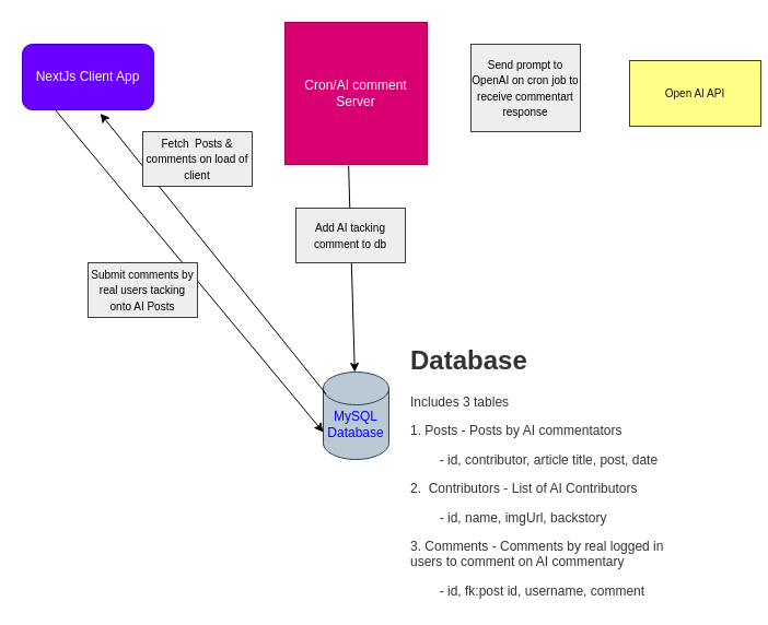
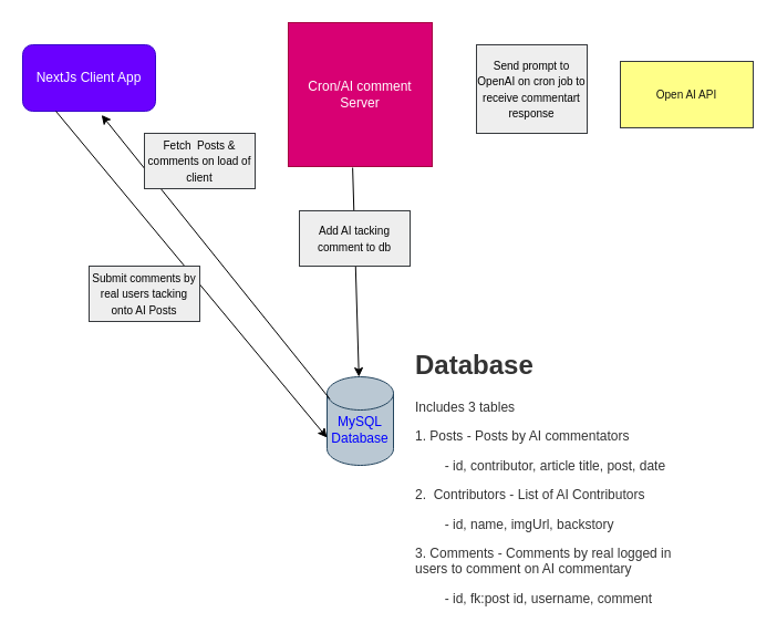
  <mxCell id="0" />
  <mxCell id="1" parent="0" />
  <mxCell id="2" value="" style="shape=cylinder3;whiteSpace=wrap;html=1;boundedLbl=1;backgroundOutline=1;size=15;fillColor=#bac8d3;strokeColor=#23445d;" vertex="1" parent="1"><mxGeometry x="295" y="340" width="60" height="80" as="geometry" /></mxCell>
  <mxCell id="3" value="&lt;font color=&quot;#0000ff&quot;&gt;MySQL Database&lt;/font&gt;" style="text;html=1;strokeColor=none;fillColor=none;align=center;verticalAlign=middle;whiteSpace=wrap;rounded=0;" vertex="1" parent="1"><mxGeometry x="295" y="380" width="60" height="15" as="geometry" /></mxCell>
  <mxCell id="4" value="&lt;h1&gt;Database&lt;/h1&gt;&lt;p&gt;Includes 3 tables&lt;/p&gt;&lt;p&gt;1. Posts - Posts by AI commentators&lt;/p&gt;&lt;p&gt;&lt;span style=&quot;white-space: pre;&quot;&gt;&#09;&lt;/span&gt;- id, contributor, article title, post, date&lt;br&gt;&lt;/p&gt;&lt;p&gt;2.&amp;nbsp; Contributors - List of AI Contributors&lt;/p&gt;&lt;p&gt;&lt;span style=&quot;white-space: pre;&quot;&gt;&#09;&lt;/span&gt;- id, name, imgUrl, backstory&lt;/p&gt;&lt;p&gt;3. Comments - Comments by real logged in users to comment on AI commentary&lt;/p&gt;&lt;p&gt;&lt;span style=&quot;white-space: pre;&quot;&gt;&#09;&lt;/span&gt;- id, fk:post id, username, comment&lt;br&gt;&lt;/p&gt;" style="text;html=1;strokeColor=none;fillColor=#FFFFFF;spacing=5;spacingTop=-20;whiteSpace=wrap;overflow=hidden;rounded=0;fontColor=#333333;" vertex="1" parent="1"><mxGeometry x="370" y="310" width="270" height="240" as="geometry" /></mxCell>
  <mxCell id="5" value="NextJs Client App" style="rounded=1;whiteSpace=wrap;html=1;fillColor=#6a00ff;strokeColor=#3700CC;fontColor=#ffffff;" vertex="1" parent="1"><mxGeometry x="20" y="40" width="120" height="60" as="geometry" /></mxCell>
  <mxCell id="6" value="Cron/AI comment Server" style="whiteSpace=wrap;html=1;aspect=fixed;fontColor=#ffffff;fillColor=#d80073;strokeColor=#A50040;" vertex="1" parent="1"><mxGeometry x="260" y="20" width="130" height="130" as="geometry" /></mxCell>
  <mxCell id="7" value="" style="endArrow=classic;html=1;fontColor=#333333;entryX=0;entryY=1;entryDx=0;entryDy=0;exitX=0.25;exitY=1;exitDx=0;exitDy=0;" edge="1" parent="1" source="5" target="3"><mxGeometry width="50" height="50" relative="1" as="geometry"><mxPoint x="50" y="110" as="sourcePoint" /><mxPoint x="280" y="391.379" as="targetPoint" /></mxGeometry></mxCell>
  <mxCell id="8" value="" style="endArrow=classic;html=1;fontColor=#333333;exitX=0.041;exitY=0.25;exitDx=0;exitDy=0;exitPerimeter=0;entryX=0.594;entryY=1.057;entryDx=0;entryDy=0;entryPerimeter=0;" edge="1" parent="1" source="2" target="5"><mxGeometry width="50" height="50" relative="1" as="geometry"><mxPoint x="280" y="350" as="sourcePoint" /><mxPoint x="100" y="110" as="targetPoint" /></mxGeometry></mxCell>
  <mxCell id="9" value="" style="endArrow=classic;html=1;fontColor=#333333;exitX=0.447;exitY=1.008;exitDx=0;exitDy=0;exitPerimeter=0;" edge="1" parent="1" source="6" target="2"><mxGeometry width="50" height="50" relative="1" as="geometry"><mxPoint x="300" y="210" as="sourcePoint" /><mxPoint x="320" y="330" as="targetPoint" /></mxGeometry></mxCell>
  <mxCell id="10" value="&lt;font style=&quot;font-size: 10px;&quot;&gt;Add AI tacking comment to db&lt;/font&gt;" style="text;html=1;align=center;verticalAlign=middle;whiteSpace=wrap;rounded=0;fillColor=#eeeeee;strokeColor=#36393d;fontColor=#000000;" vertex="1" parent="1"><mxGeometry x="270" y="190" width="100" height="50" as="geometry" /></mxCell>
- <mxCell id="11" value="&lt;font color=&quot;#121212&quot;&gt;Open AI API&lt;/font&gt;" style="rounded=0;whiteSpace=wrap;html=1;fontSize=10;fillColor=#ffff88;strokeColor=#36393d;" vertex="1" parent="1"><mxGeometry x="575" y="55" width="120" height="60" as="geometry" /></mxCell>
+ <mxCell id="11" value="&lt;font color=&quot;#121212&quot;&gt;Open AI API&lt;/font&gt;" style="rounded=0;whiteSpace=wrap;html=1;fontSize=10;fillColor=#ffff88;strokeColor=#36393d;" vertex="1" parent="1"><mxGeometry x="560" y="55" width="120" height="60" as="geometry" /></mxCell>
  <mxCell id="12" value="&lt;span style=&quot;font-size: 10px;&quot;&gt;Send prompt to OpenAI on cron job to receive commentart response&lt;/span&gt;" style="text;html=1;align=center;verticalAlign=middle;whiteSpace=wrap;rounded=0;fillColor=#eeeeee;strokeColor=#36393d;fontColor=#000000;" vertex="1" parent="1"><mxGeometry x="430" y="40" width="100" height="80" as="geometry" /></mxCell>
  <mxCell id="13" value="&lt;font style=&quot;font-size: 10px;&quot;&gt;Fetch&amp;nbsp; Posts &amp;amp; comments on load of client&lt;/font&gt;" style="text;html=1;align=center;verticalAlign=middle;whiteSpace=wrap;rounded=0;fillColor=#eeeeee;strokeColor=#36393d;fontColor=#000000;" vertex="1" parent="1"><mxGeometry x="130" y="120" width="100" height="50" as="geometry" /></mxCell>
  <mxCell id="14" value="&lt;font style=&quot;font-size: 10px;&quot;&gt;Submit comments by real users tacking onto AI Posts&lt;/font&gt;" style="text;html=1;align=center;verticalAlign=middle;whiteSpace=wrap;rounded=0;fillColor=#eeeeee;strokeColor=#36393d;fontColor=#000000;" vertex="1" parent="1"><mxGeometry x="80" y="240" width="100" height="50" as="geometry" /></mxCell>
